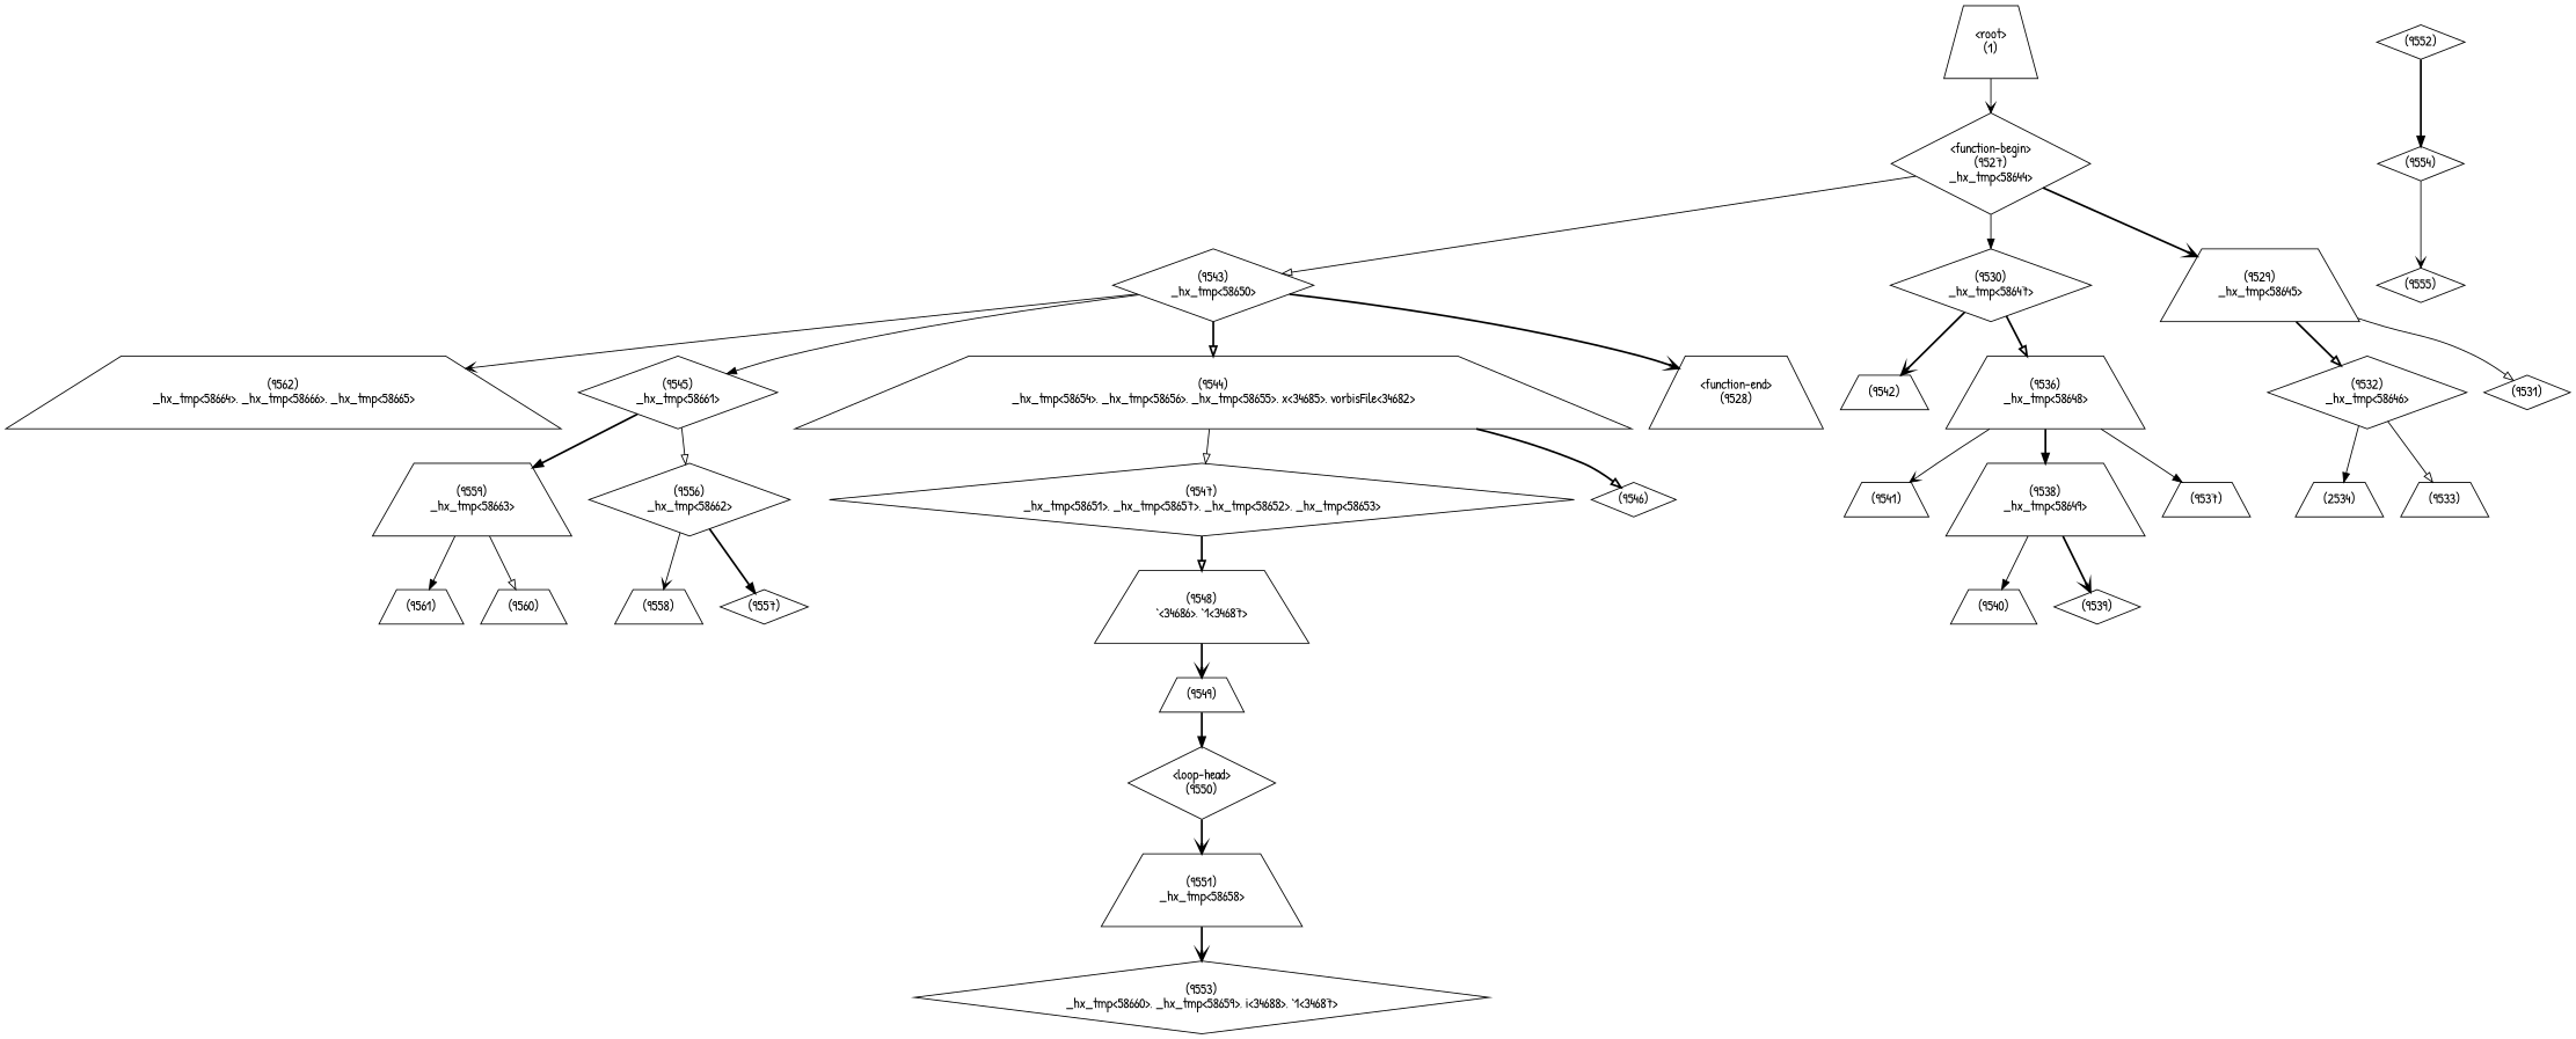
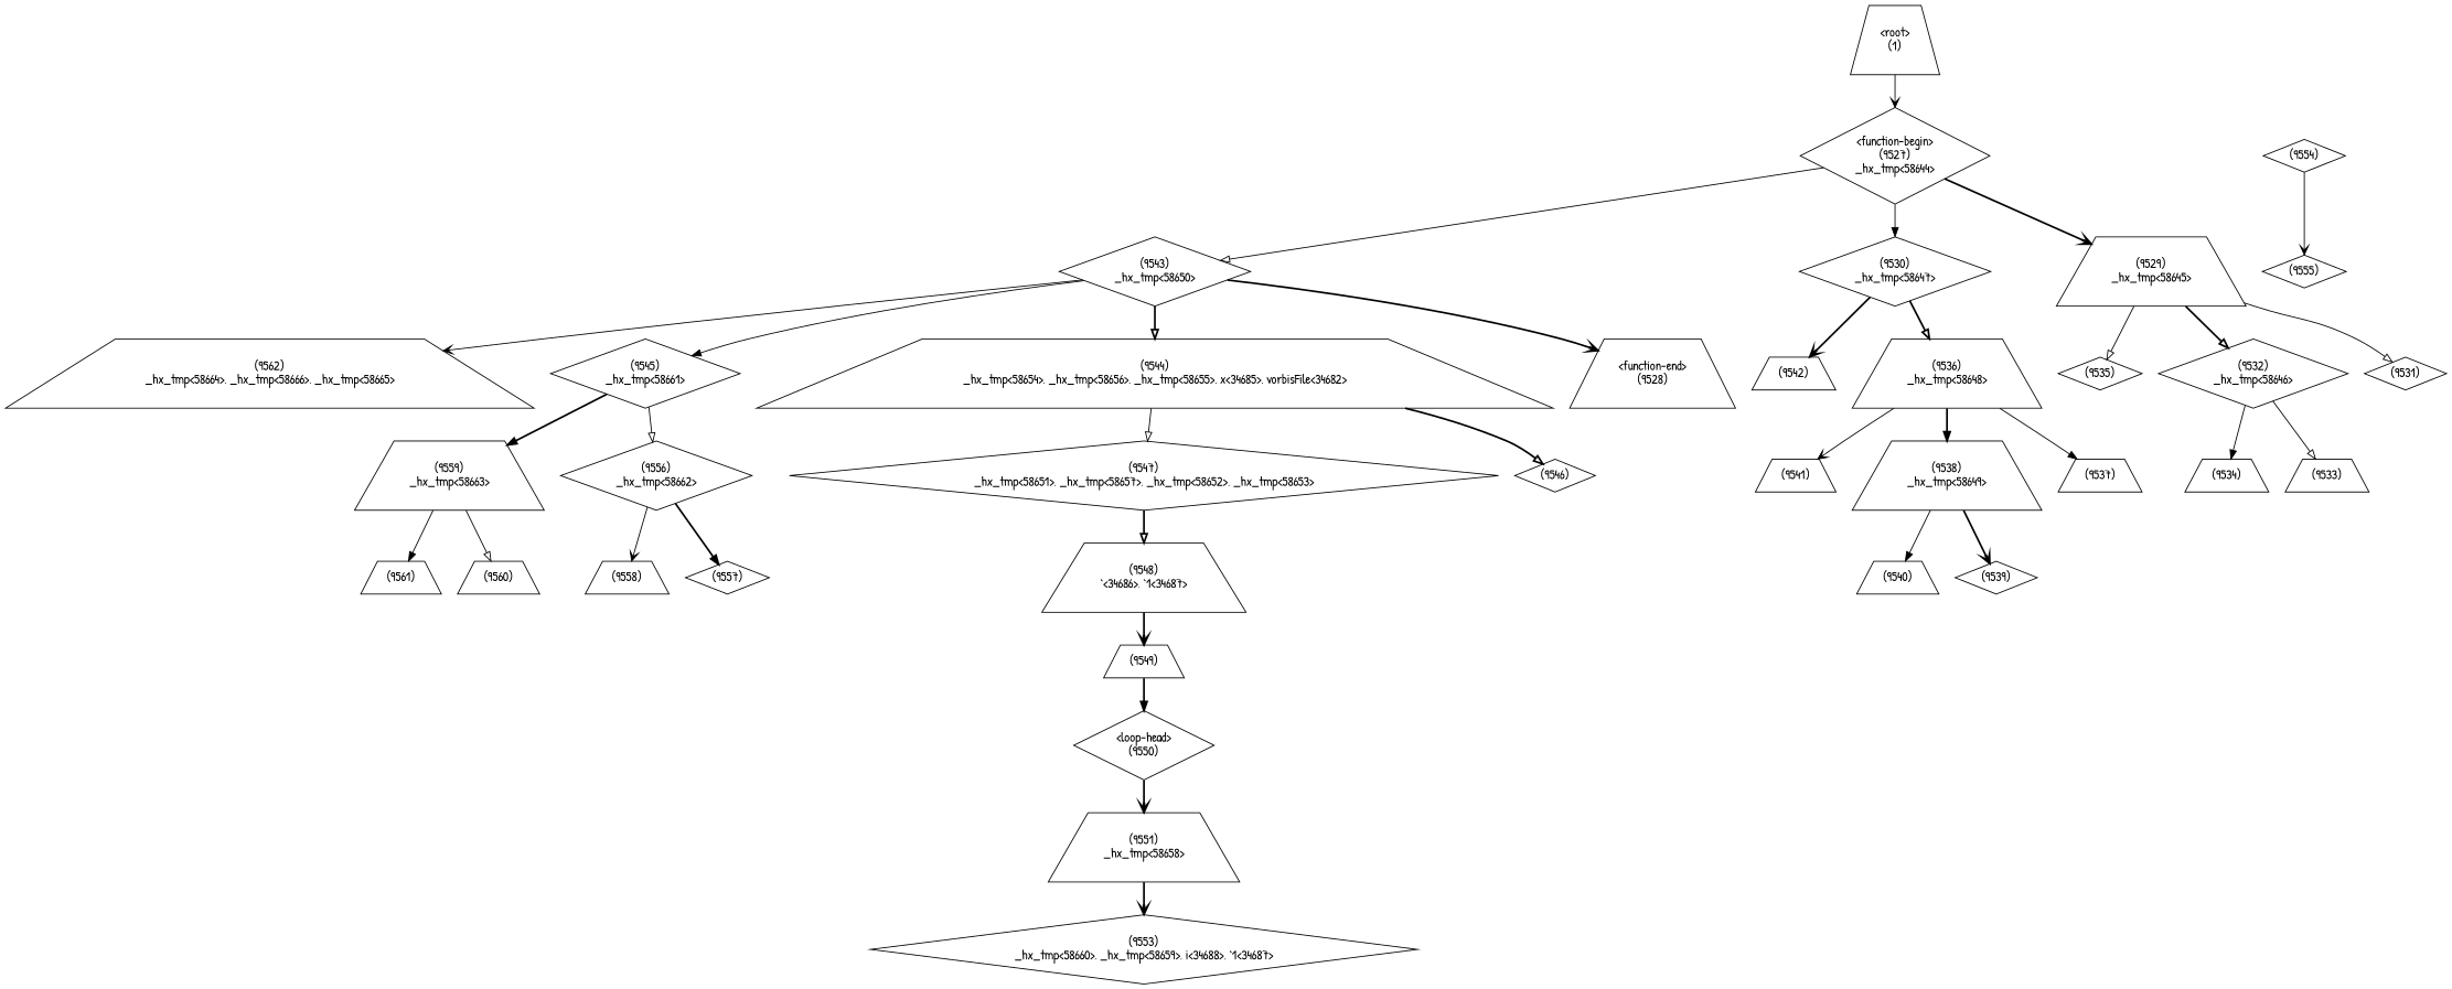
  digraph {
    fontname="Patrick Hand"
    node [fontname="Patrick Hand" shape=trapezium]
    edge [arrowhead=onormal fontname="Patrick Hand" style=solid]
    n1 [label="(9562)\n_hx_tmp<58664>, _hx_tmp<58666>, _hx_tmp<58665>"]
    n2 [label="(9561)"]
    n3 [label="(9560)"]
    n4 [label="(9559)\n_hx_tmp<58663>"]
    n5 [label="(9558)"]
    n6 [label="(9557)" shape=diamond]
    n7 [label="(9556)\n_hx_tmp<58662>" shape=diamond]
    n8 [label="(9555)" shape=diamond]
    n9 [label="(9554)" shape=diamond]
    n10 [label="(9553)\n_hx_tmp<58660>, _hx_tmp<58659>, i<34688>, `1<34687>" shape=diamond]
-   n11 [label="(9552)" shape=diamond]
    n12 [label="(9551)\n_hx_tmp<58658>"]
    n13 [label="<loop-head>\n(9550)" shape=diamond]
    n14 [label="(9549)"]
    n15 [label="(9548)\n`<34686>, `1<34687>"]
    n16 [label="(9547)\n_hx_tmp<58651>, _hx_tmp<58657>, _hx_tmp<58652>, _hx_tmp<58653>" shape=diamond]
    n17 [label="(9546)" shape=diamond]
    n18 [label="(9545)\n_hx_tmp<58661>" shape=diamond]
    n19 [label="(9544)\n_hx_tmp<58654>, _hx_tmp<58656>, _hx_tmp<58655>, x<34685>, vorbisFile<34682>"]
    n20 [label="(9543)\n_hx_tmp<58650>" shape=diamond]
    n21 [label="<function-end>\n(9528)"]
    n22 [label="(9542)"]
    n23 [label="(9541)"]
    n24 [label="(9540)"]
    n25 [label="(9539)" shape=diamond]
    n26 [label="(9538)\n_hx_tmp<58649>"]
    n27 [label="(9537)"]
    n28 [label="(9536)\n_hx_tmp<58648>"]
-   n30 [label="(2534)"]
+   n29 [label="(9535)" shape=diamond]
+   n30 [label="(9534)"]
    n31 [label="(9533)"]
    n32 [label="(9532)\n_hx_tmp<58646>" shape=diamond]
    n33 [label="(9531)" shape=diamond]
    n34 [label="(9530)\n_hx_tmp<58647>" shape=diamond]
    n35 [label="(9529)\n_hx_tmp<58645>"]
    n36 [label="<function-begin>\n(9527)\n_hx_tmp<58644>" shape=diamond]
    n37 [label="<root>\n(1)"]
    n4 -> n2 [arrowhead=normal]
    n4 -> n3
    n7 -> n5 [arrowhead=vee]
    n7 -> n6 [arrowhead=normal style=bold]
    n9 -> n8 [arrowhead=vee]
-   n11 -> n9 [arrowhead=normal style=bold]
    n12 -> n10 [arrowhead=vee style=bold]
    n13 -> n12 [arrowhead=vee style=bold]
    n14 -> n13 [arrowhead=normal style=bold]
    n15 -> n14 [arrowhead=vee style=bold]
    n16 -> n15 [style=bold]
    n18 -> n4 [arrowhead=normal style=bold]
    n18 -> n7
    n19 -> n16
    n19 -> n17 [style=bold]
    n20 -> n1 [arrowhead=vee]
    n20 -> n18 [arrowhead=normal]
    n20 -> n19 [style=bold]
    n20 -> n21 [arrowhead=vee style=bold]
    n26 -> n24 [arrowhead=normal]
    n26 -> n25 [arrowhead=vee style=bold]
    n28 -> n23 [arrowhead=vee]
    n28 -> n26 [arrowhead=normal style=bold]
    n28 -> n27 [arrowhead=normal]
    n32 -> n30 [arrowhead=normal]
    n32 -> n31
    n34 -> n22 [arrowhead=vee style=bold]
    n34 -> n28 [style=bold]
+   n35 -> n29
    n35 -> n32 [style=bold]
    n35 -> n33
    n36 -> n20
    n36 -> n34 [arrowhead=normal]
    n36 -> n35 [arrowhead=vee style=bold]
    n37 -> n36 [arrowhead=vee]
  }
